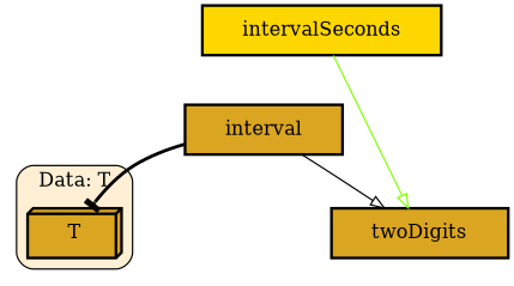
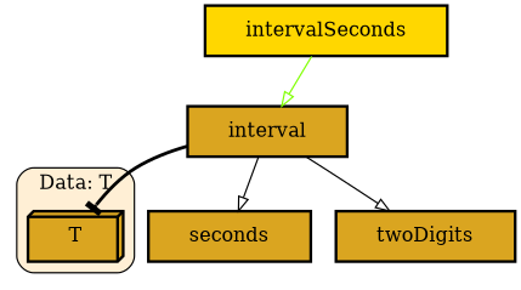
  digraph {
    node [fillcolor=goldenrod margin="0.4,0.1" shape=box style="filled,bold"]
    edge [arrowhead=onormal color=black penwidth=1]
    n1 [label=T shape=box3d]
    n2 [label=interval]
+   n3 [label=seconds]
    n4 [label=twoDigits]
    n5 [fillcolor=gold label=intervalSeconds]
    subgraph cluster_1 {
      fillcolor=papayawhip
      label="Data: T"
      style="filled,rounded"
      n1
    }
    n2 -> n1 [arrowhead=tee penwidth=2.386294361119891]
+   n2 -> n3
    n2 -> n4
-   n5 -> n4 [color=chartreuse]
+   n5 -> n2 [color=chartreuse]
  }
